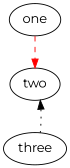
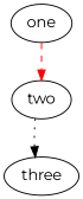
  digraph {
    fontname=Montserrat
    node [fontname=Montserrat]
    edge [fontname=Montserrat]
    n1 [label=one]
    n2 [label=two]
    n3 [label=three]
    n1 -> n2 [color=red style=dashed]
-   n3 -> n2 [style=dotted]
+   n2 -> n3 [style=dotted]
  }
